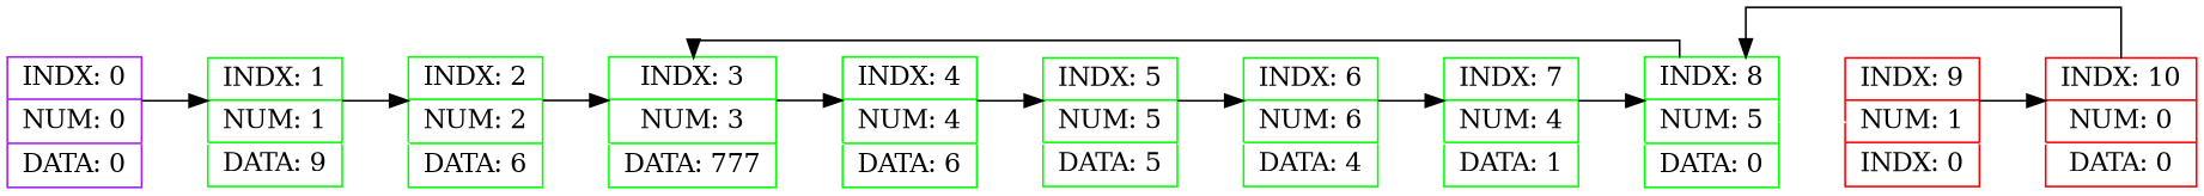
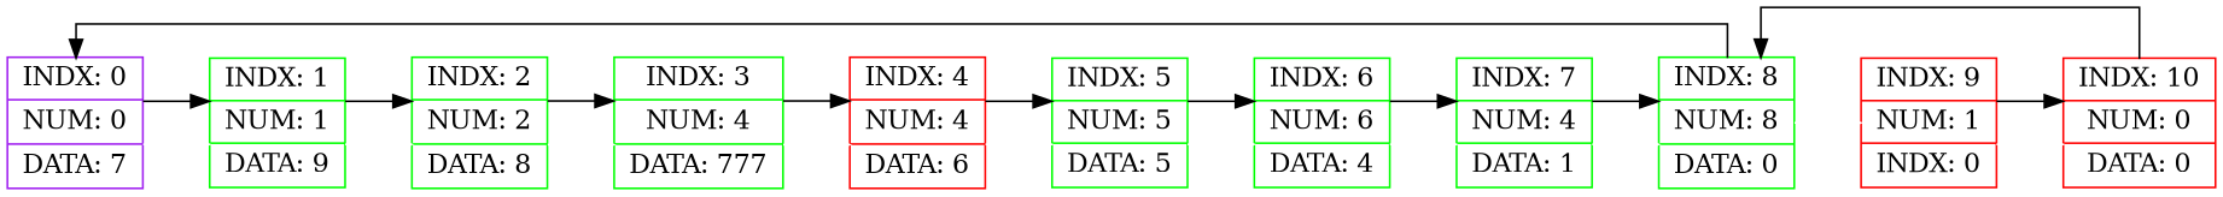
  digraph {
    pack=true
    rankdir=LR
    splines=ortho
    node [color=green shape=record]
    edge [constraint=false]
-   n1 [color=purple label="INDX: 0|NUM: 0|DATA: 0"]
+   n1 [color=purple label="INDX: 0|NUM: 0|DATA: 7"]
    n2 [label="INDX: 1|NUM: 1|DATA: 9"]
-   n3 [label="INDX: 2|NUM: 2|DATA: 6"]
-   n4 [label="INDX: 3|NUM: 3|DATA: 777"]
-   n5 [label="INDX: 4|NUM: 4|DATA: 6"]
+   n3 [label="INDX: 2|NUM: 2|DATA: 8"]
+   n4 [label="INDX: 3|NUM: 4|DATA: 777"]
+   n5 [color=red label="INDX: 4|NUM: 4|DATA: 6"]
    n6 [label="INDX: 5|NUM: 5|DATA: 5"]
    n7 [label="INDX: 6|NUM: 6|DATA: 4"]
    n8 [label="INDX: 7|NUM: 4|DATA: 1"]
-   n9 [label="INDX: 8|NUM: 5|DATA: 0"]
+   n9 [label="INDX: 8|NUM: 8|DATA: 0"]
    n10 [color=red label="INDX: 9|NUM: 1|INDX: 0"]
    n11 [color=red label="INDX: 10|NUM: 0|DATA: 0"]
    n1 -> n2 [color=white constraint=""]
    n1 -> n2
    n2 -> n3 [color=white constraint=""]
    n2 -> n3
    n3 -> n4 [color=white constraint=""]
    n3 -> n4
    n4 -> n5 [color=white constraint=""]
    n4 -> n5
    n5 -> n6 [color=white constraint=""]
    n5 -> n6
    n6 -> n7 [color=white constraint=""]
    n6 -> n7
    n7 -> n8 [color=white constraint=""]
    n7 -> n8
    n8 -> n9 [color=white constraint=""]
    n8 -> n9
-   n9 -> n4
+   n9 -> n1
    n9 -> n10 [color=white constraint=""]
    n10 -> n11 [color=white constraint=""]
    n10 -> n11
    n11 -> n9
  }
